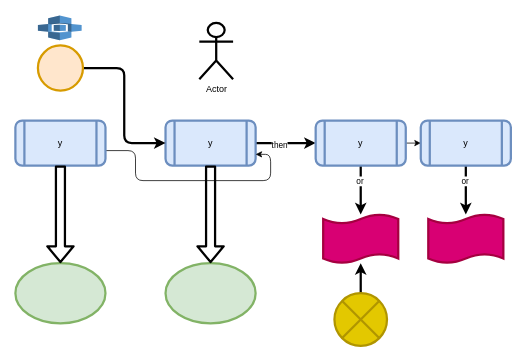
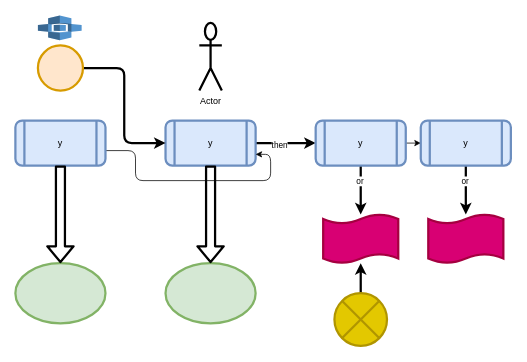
  <mxCell id="0" />
  <mxCell id="1" parent="0" />
  <mxCell id="2" value="" style="edgeStyle=orthogonalEdgeStyle;rounded=1;orthogonalLoop=1;jettySize=auto;html=1;strokeWidth=3;shadow=0;" edge="1" parent="1" source="4" target="11"><mxGeometry relative="1" as="geometry" /></mxCell>
  <mxCell id="3" value="then" style="edgeLabel;html=1;align=center;verticalAlign=middle;resizable=0;points=[];" vertex="1" connectable="0" parent="2"><mxGeometry x="-0.22" y="-2" relative="1" as="geometry"><mxPoint as="offset" /></mxGeometry></mxCell>
  <mxCell id="4" value="y" style="shape=process;whiteSpace=wrap;html=1;backgroundOutline=1;fillColor=#dae8fc;strokeColor=#6c8ebf;rounded=1;strokeWidth=3;shadow=0;" parent="1" vertex="1"><mxGeometry x="220" y="160" width="120" height="60" as="geometry" /></mxCell>
  <mxCell id="5" value="" style="ellipse;whiteSpace=wrap;html=1;fillColor=#d5e8d4;strokeColor=#82b366;rounded=1;strokeWidth=3;shadow=0;" parent="1" vertex="1"><mxGeometry x="220" y="350" width="120" height="80" as="geometry" /></mxCell>
  <mxCell id="6" value="" style="shape=flexArrow;endArrow=classic;html=1;rounded=1;exitX=0.5;exitY=1;exitDx=0;exitDy=0;entryX=0.5;entryY=0;entryDx=0;entryDy=0;strokeWidth=3;shadow=0;" parent="1" source="4" target="5" edge="1"><mxGeometry width="50" height="50" relative="1" as="geometry"><mxPoint x="260" y="290" as="sourcePoint" /><mxPoint x="330" y="280" as="targetPoint" /></mxGeometry></mxCell>
- <mxCell id="7" value="Actor" style="shape=umlActor;verticalLabelPosition=bottom;verticalAlign=top;html=1;outlineConnect=0;rounded=1;strokeWidth=3;shadow=0;" parent="1" vertex="1"><mxGeometry x="265" y="30" width="45" height="75" as="geometry" /></mxCell>
+ <mxCell id="7" value="Actor" style="shape=umlActor;verticalLabelPosition=bottom;verticalAlign=top;html=1;outlineConnect=0;rounded=1;strokeWidth=3;shadow=0;" parent="1" vertex="1"><mxGeometry x="265" y="30" width="30" height="90" as="geometry" /></mxCell>
  <mxCell id="8" value="" style="edgeStyle=orthogonalEdgeStyle;rounded=1;orthogonalLoop=1;jettySize=auto;html=1;strokeWidth=3;shadow=0;" edge="1" parent="1" source="11" target="12"><mxGeometry relative="1" as="geometry" /></mxCell>
  <mxCell id="9" value="or" style="edgeLabel;html=1;align=center;verticalAlign=middle;resizable=0;points=[];" vertex="1" connectable="0" parent="8"><mxGeometry x="-0.385" y="-2" relative="1" as="geometry"><mxPoint as="offset" /></mxGeometry></mxCell>
  <mxCell id="10" style="edgeStyle=orthogonalEdgeStyle;rounded=1;orthogonalLoop=1;jettySize=auto;html=1;exitX=1;exitY=0.5;exitDx=0;exitDy=0;entryX=0;entryY=0.5;entryDx=0;entryDy=0;" edge="1" parent="1" source="11" target="24"><mxGeometry relative="1" as="geometry" /></mxCell>
  <mxCell id="11" value="y" style="shape=process;whiteSpace=wrap;html=1;backgroundOutline=1;fillColor=#dae8fc;strokeColor=#6c8ebf;rounded=1;strokeWidth=3;shadow=0;" vertex="1" parent="1"><mxGeometry x="420" y="160" width="120" height="60" as="geometry" /></mxCell>
  <mxCell id="12" value="" style="shape=tape;whiteSpace=wrap;html=1;strokeWidth=3;size=0.19;fillColor=#d80073;fontColor=#ffffff;strokeColor=#A50040;rounded=1;shadow=0;" vertex="1" parent="1"><mxGeometry x="430" y="285" width="100" height="65" as="geometry" /></mxCell>
  <mxCell id="13" value="" style="edgeStyle=orthogonalEdgeStyle;rounded=1;orthogonalLoop=1;jettySize=auto;html=1;strokeWidth=3;shadow=0;" edge="1" parent="1" source="14" target="12"><mxGeometry relative="1" as="geometry" /></mxCell>
  <mxCell id="14" value="" style="verticalLabelPosition=bottom;verticalAlign=top;html=1;shape=mxgraph.flowchart.or;fillColor=#e3c800;fontColor=#000000;strokeColor=#B09500;rounded=1;strokeWidth=3;shadow=0;" vertex="1" parent="1"><mxGeometry x="445" y="390" width="70" height="70" as="geometry" /></mxCell>
  <mxCell id="15" style="edgeStyle=orthogonalEdgeStyle;rounded=1;orthogonalLoop=1;jettySize=auto;html=1;entryX=0;entryY=0.5;entryDx=0;entryDy=0;strokeWidth=3;shadow=0;" edge="1" parent="1" source="16" target="4"><mxGeometry relative="1" as="geometry" /></mxCell>
  <mxCell id="16" value="" style="verticalLabelPosition=bottom;verticalAlign=top;html=1;shape=mxgraph.flowchart.on-page_reference;fillColor=#ffe6cc;strokeColor=#d79b00;rounded=1;strokeWidth=3;shadow=0;" vertex="1" parent="1"><mxGeometry x="50" y="60" width="60" height="60" as="geometry" /></mxCell>
  <mxCell id="17" value="" style="outlineConnect=0;dashed=0;verticalLabelPosition=bottom;verticalAlign=top;align=center;html=1;shape=mxgraph.aws3.greengrass;fillColor=#5294CF;gradientColor=none;rounded=1;strokeWidth=3;shadow=0;" vertex="1" parent="1"><mxGeometry x="50" y="20" width="58.25" height="33" as="geometry" /></mxCell>
  <mxCell id="18" style="edgeStyle=orthogonalEdgeStyle;rounded=1;orthogonalLoop=1;jettySize=auto;html=1;entryX=1;entryY=0.75;entryDx=0;entryDy=0;" edge="1" parent="1" source="19" target="4"><mxGeometry relative="1" as="geometry"><Array as="points"><mxPoint x="180" y="200" /><mxPoint x="180" y="240" /><mxPoint x="360" y="240" /><mxPoint x="360" y="205" /></Array></mxGeometry></mxCell>
  <mxCell id="19" value="y" style="shape=process;whiteSpace=wrap;html=1;backgroundOutline=1;fillColor=#dae8fc;strokeColor=#6c8ebf;rounded=1;strokeWidth=3;shadow=0;" vertex="1" parent="1"><mxGeometry x="20" y="160" width="120" height="60" as="geometry" /></mxCell>
  <mxCell id="20" value="" style="ellipse;whiteSpace=wrap;html=1;fillColor=#d5e8d4;strokeColor=#82b366;rounded=1;strokeWidth=3;shadow=0;" vertex="1" parent="1"><mxGeometry x="20" y="350" width="120" height="80" as="geometry" /></mxCell>
  <mxCell id="21" value="" style="shape=flexArrow;endArrow=classic;html=1;rounded=1;exitX=0.5;exitY=1;exitDx=0;exitDy=0;entryX=0.5;entryY=0;entryDx=0;entryDy=0;strokeWidth=3;shadow=0;" edge="1" source="19" target="20" parent="1"><mxGeometry width="50" height="50" relative="1" as="geometry"><mxPoint x="60" y="290" as="sourcePoint" /><mxPoint x="130" y="280" as="targetPoint" /></mxGeometry></mxCell>
  <mxCell id="22" value="" style="edgeStyle=orthogonalEdgeStyle;rounded=1;orthogonalLoop=1;jettySize=auto;html=1;strokeWidth=3;shadow=0;" edge="1" source="24" target="25" parent="1"><mxGeometry relative="1" as="geometry" /></mxCell>
  <mxCell id="23" value="or" style="edgeLabel;html=1;align=center;verticalAlign=middle;resizable=0;points=[];" vertex="1" connectable="0" parent="22"><mxGeometry x="-0.385" y="-2" relative="1" as="geometry"><mxPoint as="offset" /></mxGeometry></mxCell>
  <mxCell id="24" value="y" style="shape=process;whiteSpace=wrap;html=1;backgroundOutline=1;fillColor=#dae8fc;strokeColor=#6c8ebf;rounded=1;strokeWidth=3;shadow=0;" vertex="1" parent="1"><mxGeometry x="560" y="160" width="120" height="60" as="geometry" /></mxCell>
  <mxCell id="25" value="" style="shape=tape;whiteSpace=wrap;html=1;strokeWidth=3;size=0.19;fillColor=#d80073;fontColor=#ffffff;strokeColor=#A50040;rounded=1;shadow=0;" vertex="1" parent="1"><mxGeometry x="570" y="285" width="100" height="65" as="geometry" /></mxCell>
